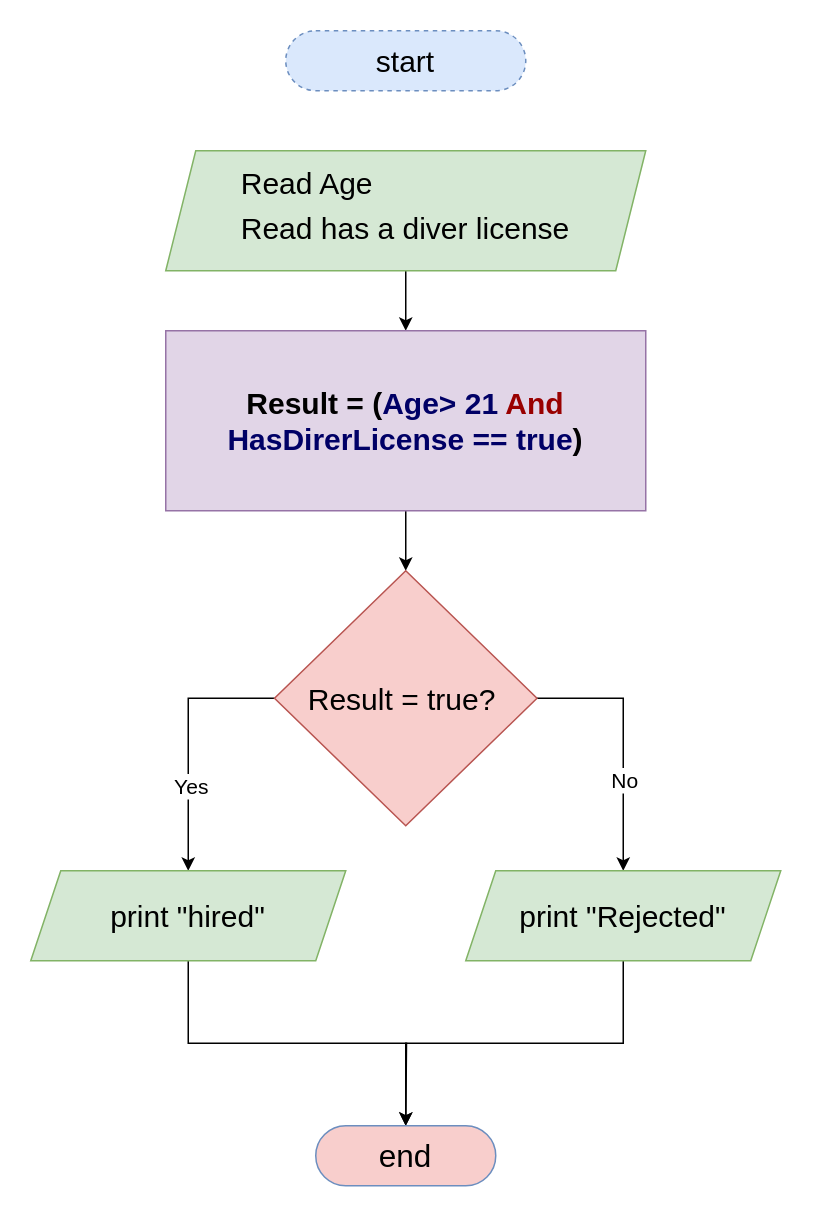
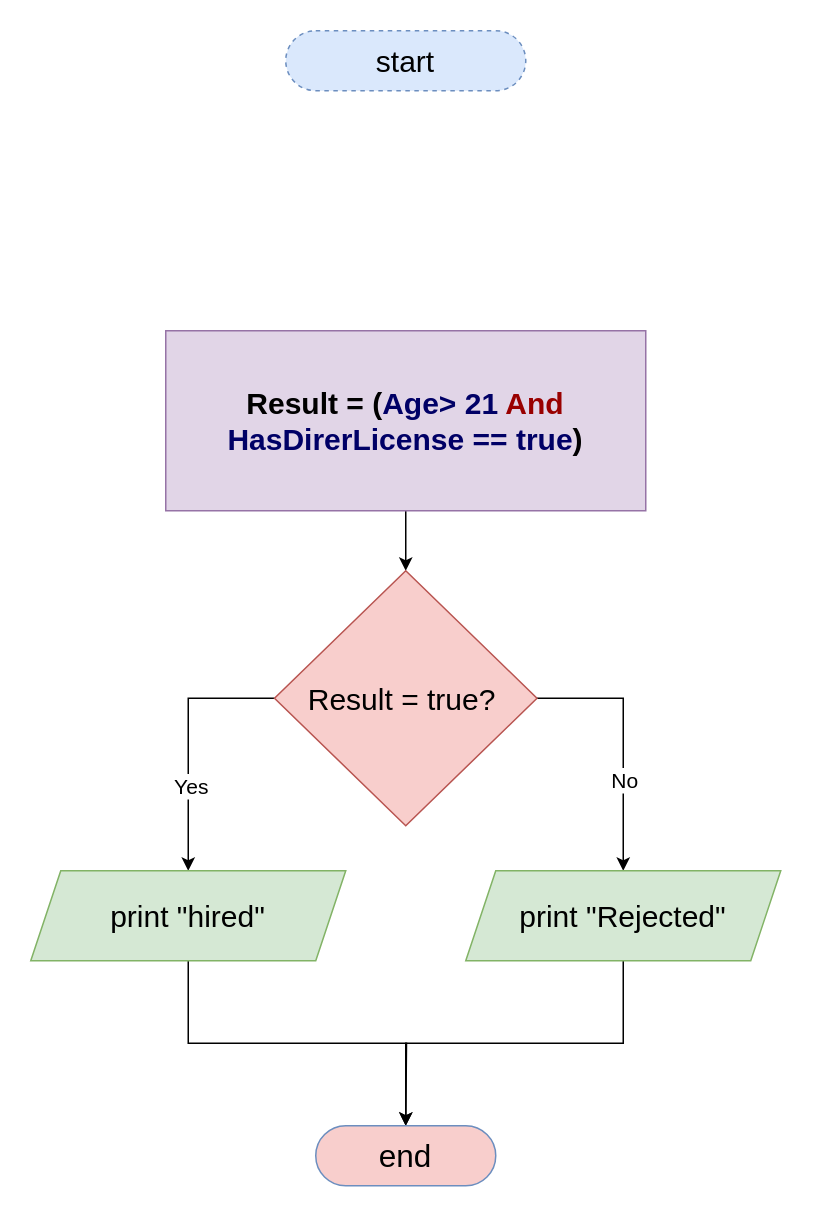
  <mxCell id="0" />
  <mxCell id="1" parent="0" />
  <mxCell id="2" value="&lt;font style=&quot;font-size: 20px;&quot;&gt;start&lt;/font&gt;" style="rounded=1;whiteSpace=wrap;html=1;fontSize=12;glass=0;strokeWidth=1;shadow=0;arcSize=50;fillColor=#dae8fc;strokeColor=#6c8ebf;dashed=1;" vertex="1" parent="1"><mxGeometry x="190" y="20" width="160" height="40" as="geometry" /></mxCell>
- <mxCell id="3" style="edgeStyle=orthogonalEdgeStyle;rounded=0;orthogonalLoop=1;jettySize=auto;html=1;exitX=0.5;exitY=1;exitDx=0;exitDy=0;entryX=0.5;entryY=0;entryDx=0;entryDy=0;" edge="1" parent="1" source="4" target="6"><mxGeometry relative="1" as="geometry" /></mxCell>
- <mxCell id="4" value="&lt;div style=&quot;text-align: left; line-height: 160%;&quot;&gt;&lt;span style=&quot;font-size: 20px; background-color: initial;&quot;&gt;Read Age&lt;/span&gt;&lt;/div&gt;&lt;font style=&quot;font-size: 20px;&quot;&gt;&lt;div style=&quot;text-align: left; line-height: 160%;&quot;&gt;&lt;span style=&quot;background-color: initial;&quot;&gt;Read has a diver license&lt;/span&gt;&lt;/div&gt;&lt;/font&gt;" style="shape=parallelogram;perimeter=parallelogramPerimeter;whiteSpace=wrap;html=1;fixedSize=1;fillColor=#d5e8d4;strokeColor=#82b366;" vertex="1" parent="1"><mxGeometry x="110" y="100" width="320" height="80" as="geometry" /></mxCell>
  <mxCell id="5" style="edgeStyle=orthogonalEdgeStyle;rounded=0;orthogonalLoop=1;jettySize=auto;html=1;exitX=0.5;exitY=1;exitDx=0;exitDy=0;entryX=0.5;entryY=0;entryDx=0;entryDy=0;" edge="1" parent="1" source="6" target="11"><mxGeometry relative="1" as="geometry" /></mxCell>
  <mxCell id="6" value="&lt;h3&gt;&lt;font style=&quot;font-size: 20px;&quot;&gt;Result = (&lt;font color=&quot;#000066&quot;&gt;Age&amp;gt; 21&lt;/font&gt; &lt;font color=&quot;#990000&quot;&gt;And&lt;/font&gt; &lt;font color=&quot;#000066&quot;&gt;HasDirerLicense == true&lt;/font&gt;)&lt;/font&gt;&lt;/h3&gt;" style="rounded=0;whiteSpace=wrap;html=1;fillColor=#e1d5e7;strokeColor=#9673a6;" vertex="1" parent="1"><mxGeometry x="110" y="220" width="320" height="120" as="geometry" /></mxCell>
  <mxCell id="7" style="edgeStyle=orthogonalEdgeStyle;rounded=0;orthogonalLoop=1;jettySize=auto;html=1;exitX=1;exitY=0.5;exitDx=0;exitDy=0;entryX=0.5;entryY=0;entryDx=0;entryDy=0;" edge="1" parent="1" source="11" target="15"><mxGeometry relative="1" as="geometry" /></mxCell>
  <mxCell id="8" value="No" style="edgeLabel;html=1;align=center;verticalAlign=middle;resizable=0;points=[];fontSize=14;" vertex="1" connectable="0" parent="7"><mxGeometry x="0.293" relative="1" as="geometry"><mxPoint as="offset" /></mxGeometry></mxCell>
  <mxCell id="9" style="edgeStyle=orthogonalEdgeStyle;rounded=0;orthogonalLoop=1;jettySize=auto;html=1;exitX=0;exitY=0.5;exitDx=0;exitDy=0;" edge="1" parent="1" source="11" target="13"><mxGeometry relative="1" as="geometry" /></mxCell>
  <mxCell id="10" value="Yes" style="edgeLabel;html=1;align=center;verticalAlign=middle;resizable=0;points=[];fontSize=14;" vertex="1" connectable="0" parent="9"><mxGeometry x="0.328" y="1" relative="1" as="geometry"><mxPoint y="1" as="offset" /></mxGeometry></mxCell>
  <mxCell id="11" value="&lt;font style=&quot;font-size: 20px;&quot;&gt;&lt;font style=&quot;font-size: 20px;&quot;&gt;R&lt;/font&gt;esult = true?&amp;nbsp;&lt;/font&gt;" style="rhombus;whiteSpace=wrap;html=1;fillColor=#f8cecc;strokeColor=#b85450;" vertex="1" parent="1"><mxGeometry x="182.5" y="380" width="175" height="170" as="geometry" /></mxCell>
  <mxCell id="12" style="edgeStyle=orthogonalEdgeStyle;rounded=0;orthogonalLoop=1;jettySize=auto;html=1;exitX=0.5;exitY=1;exitDx=0;exitDy=0;" edge="1" parent="1" source="13"><mxGeometry relative="1" as="geometry"><mxPoint x="270" y="750" as="targetPoint" /></mxGeometry></mxCell>
  <mxCell id="13" value="&lt;font style=&quot;font-size: 20px;&quot;&gt;print &quot;hired&quot;&lt;/font&gt;" style="shape=parallelogram;perimeter=parallelogramPerimeter;whiteSpace=wrap;html=1;fixedSize=1;fillColor=#d5e8d4;strokeColor=#82b366;" vertex="1" parent="1"><mxGeometry x="20" y="580" width="210" height="60" as="geometry" /></mxCell>
  <mxCell id="14" style="edgeStyle=orthogonalEdgeStyle;rounded=0;orthogonalLoop=1;jettySize=auto;html=1;exitX=0.5;exitY=1;exitDx=0;exitDy=0;entryX=0.5;entryY=0;entryDx=0;entryDy=0;" edge="1" parent="1" source="15" target="16"><mxGeometry relative="1" as="geometry" /></mxCell>
  <mxCell id="15" value="&lt;font style=&quot;font-size: 20px;&quot;&gt;print &quot;Rejected&quot;&lt;/font&gt;" style="shape=parallelogram;perimeter=parallelogramPerimeter;whiteSpace=wrap;html=1;fixedSize=1;fillColor=#d5e8d4;strokeColor=#82b366;" vertex="1" parent="1"><mxGeometry x="310" y="580" width="210" height="60" as="geometry" /></mxCell>
  <mxCell id="16" value="&lt;font style=&quot;font-size: 21px;&quot;&gt;end&lt;/font&gt;" style="rounded=1;whiteSpace=wrap;html=1;arcSize=50;fillColor=#f8cecc;strokeColor=#6c8ebf;" vertex="1" parent="1"><mxGeometry x="210" y="750" width="120" height="40" as="geometry" /></mxCell>
